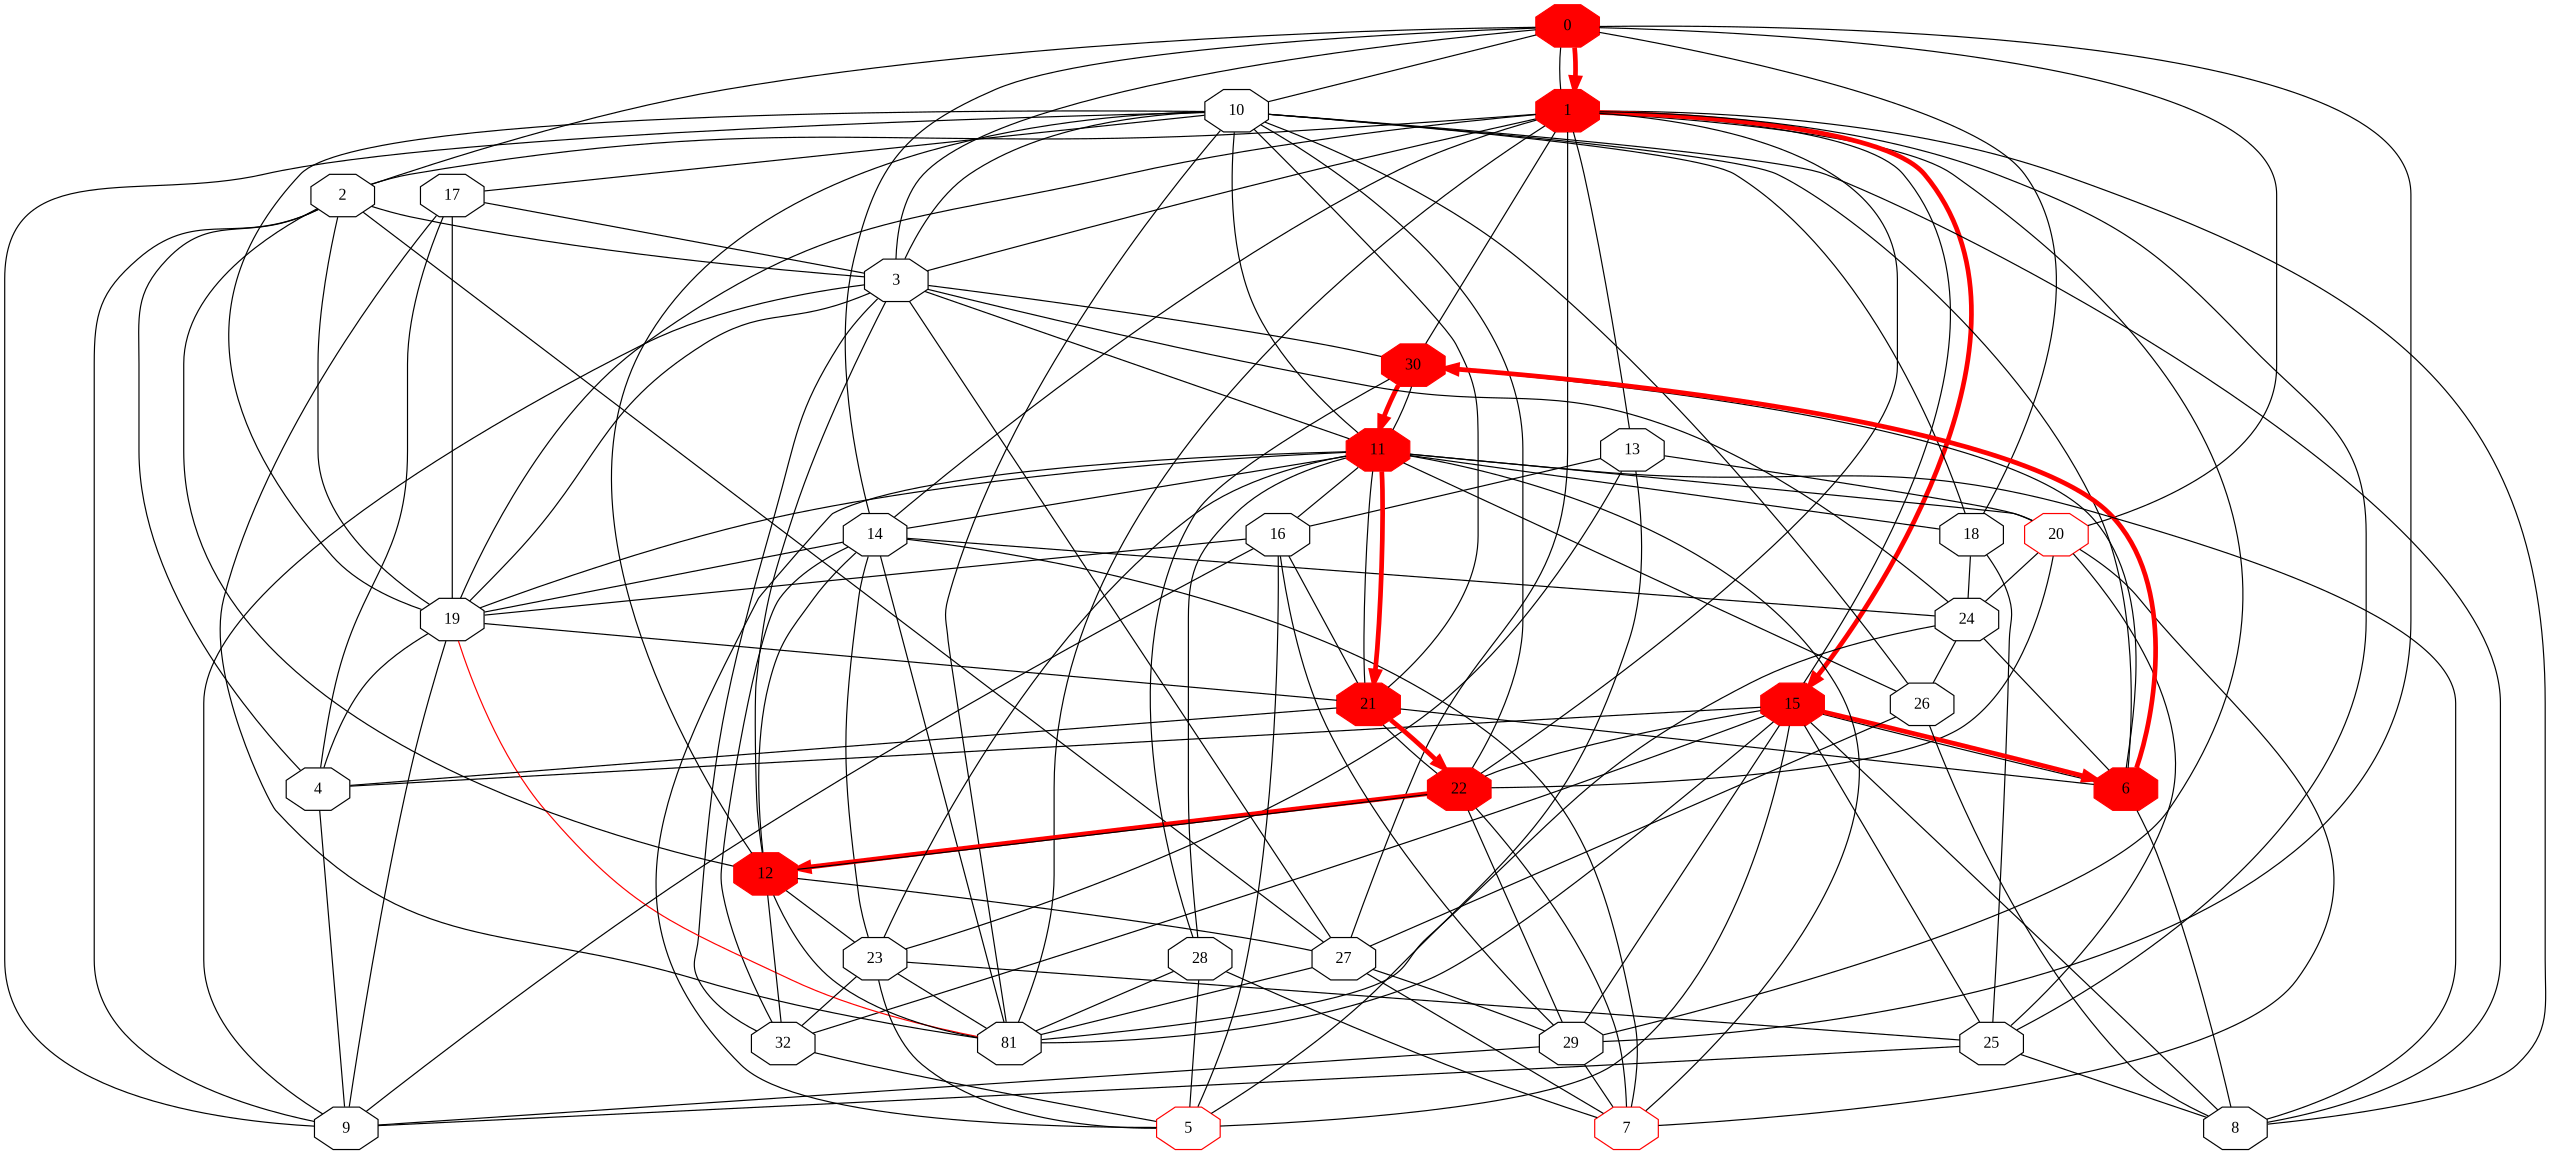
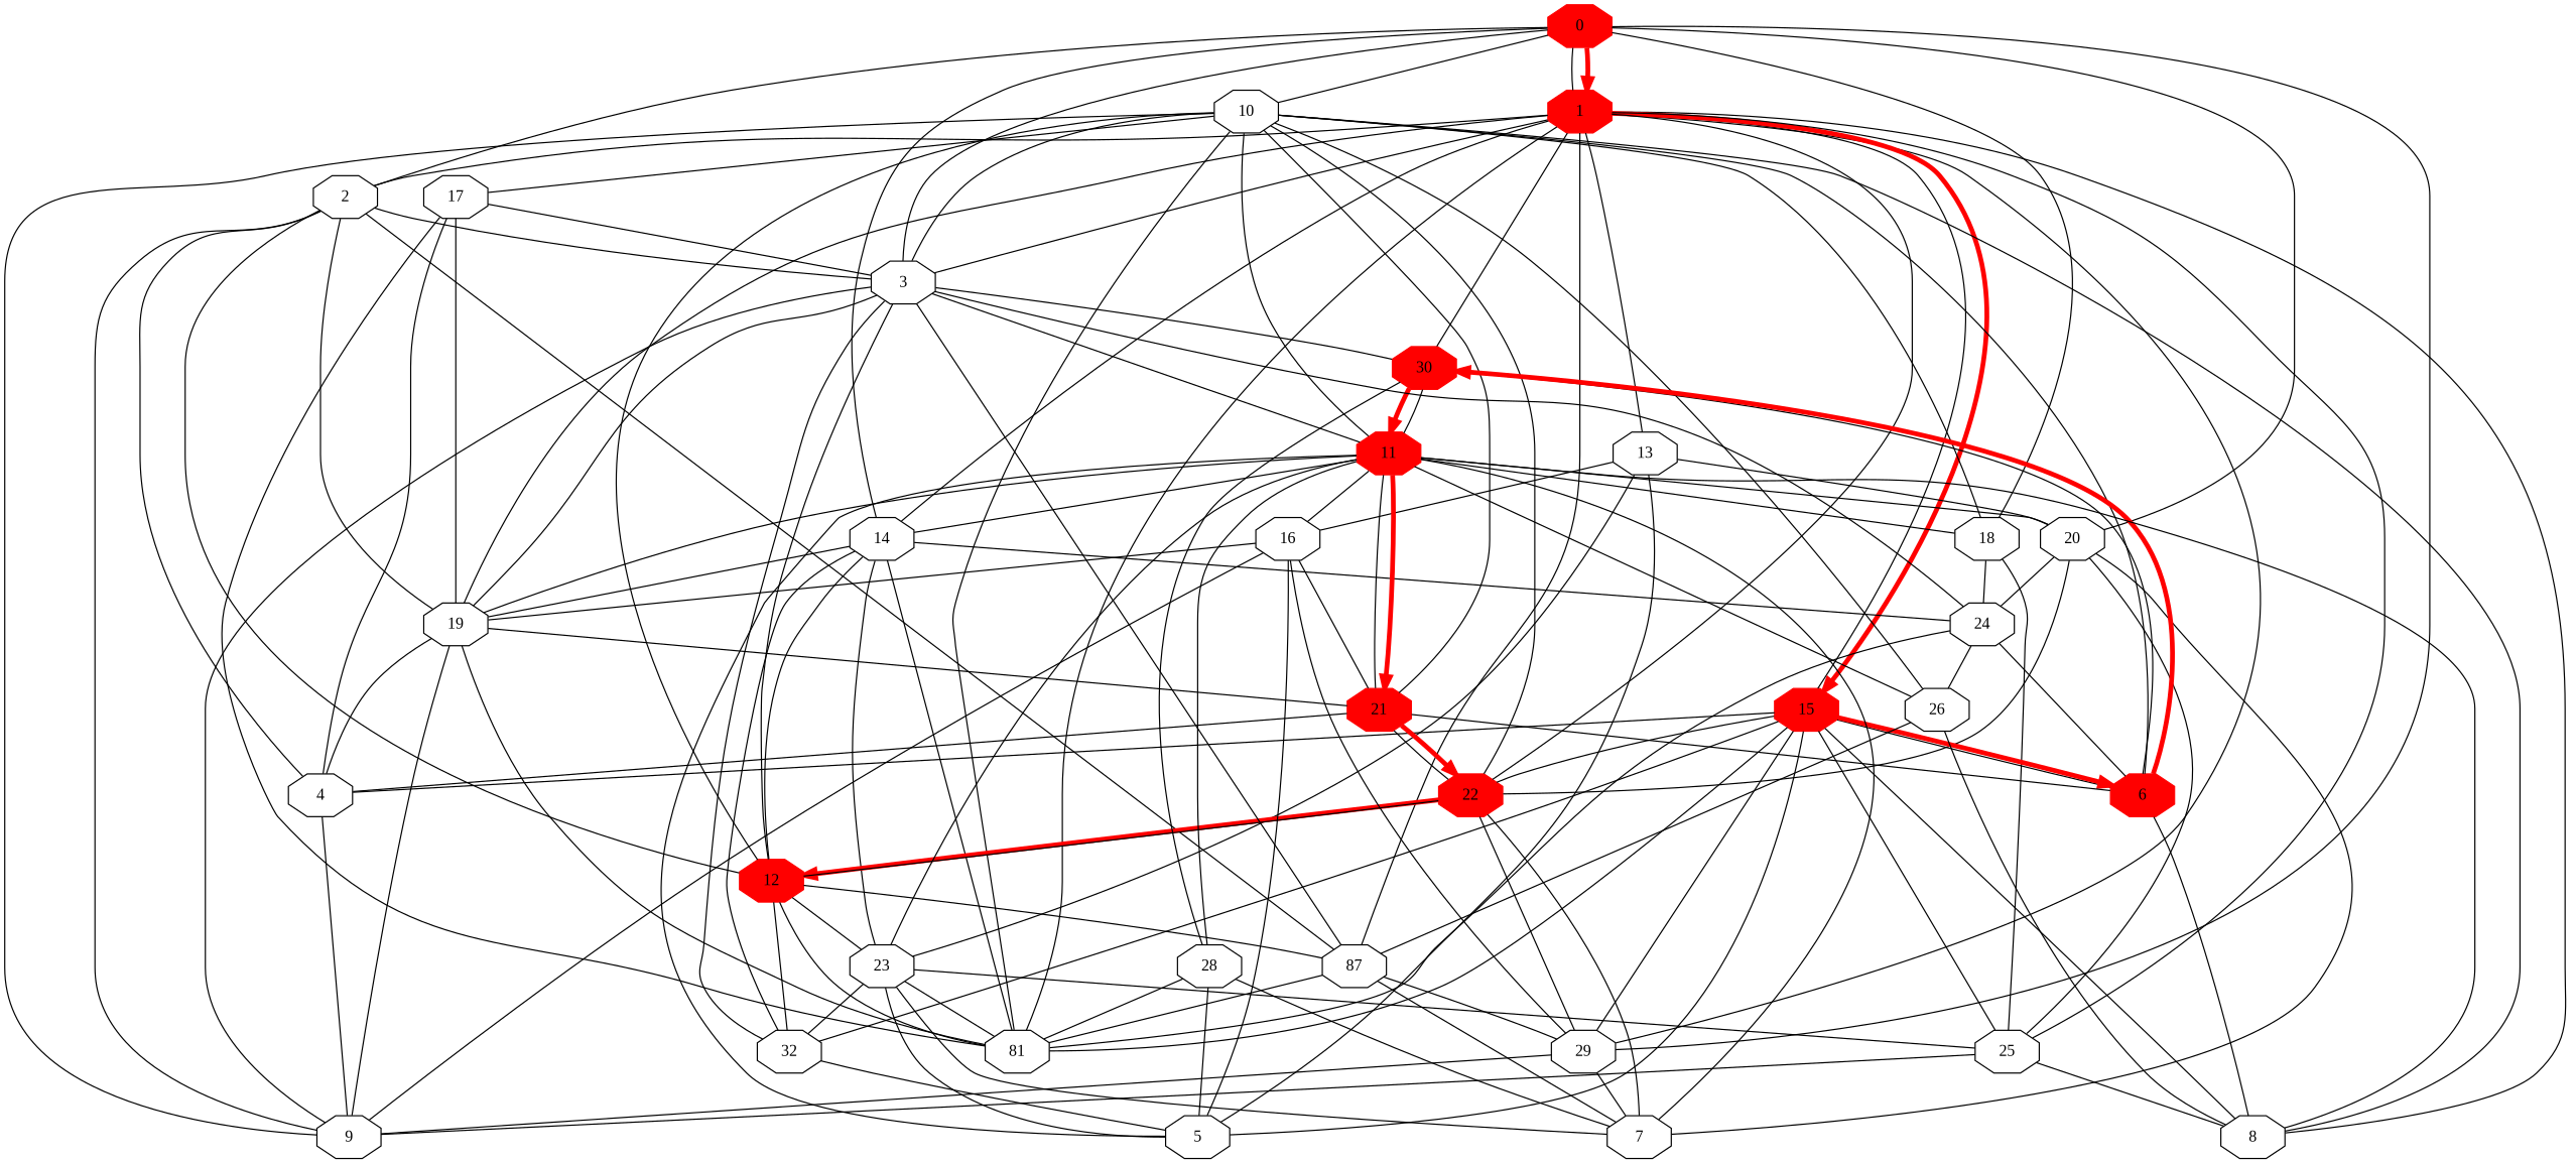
  digraph {
    fontname="Liberation Serif"
    node [fontname="Liberation Serif" shape=octagon]
    edge [arrowhead=none fontname="Liberation Serif"]
    0 [color=red fillcolor=red style=filled]
    1 [color=red fillcolor=red style=filled]
    2
    3
    10
    14
    18
-   20 [color=red]
+   20
    29
    8
    13
    15 [color=red fillcolor=red style=filled]
    19
    22 [color=red fillcolor=red style=filled]
    25
-   27
+   27 [label=87]
    30 [color=red fillcolor=red style=filled]
    n18 [label=81]
    4
    9
    32
    6 [color=red fillcolor=red style=filled]
    11 [color=red fillcolor=red style=filled]
    12 [color=red fillcolor=red style=filled]
    17
    21 [color=red fillcolor=red style=filled]
    26
-   7 [color=red]
+   7
    23
    24
-   5 [color=red]
+   5
    16
    28
    0 -> 1
    0 -> 1 [color=red penwidth=4 arrowhead=""]
    0 -> 2
    0 -> 3
    0 -> 10
    0 -> 14
    0 -> 18
    0 -> 20
    0 -> 29
    1 -> 2
    1 -> 3
    1 -> 14
    1 -> 29
    1 -> 8
    1 -> 13
    1 -> 15
    1 -> 15 [color=red penwidth=4 arrowhead=""]
    1 -> 19
    1 -> 22
    1 -> 25
    1 -> 27
    1 -> 30
    1 -> n18
    2 -> 3
    2 -> 27
    2 -> 4
    2 -> 9
    3 -> 30
    3 -> 9
    3 -> 32
    10 -> 3
    10 -> 18
    10 -> 8
-   10 -> 19
    10 -> 22
    10 -> n18
    10 -> 9
    10 -> 6
    10 -> 11
    10 -> 12
    10 -> 17
    10 -> 21
    10 -> 26
    14 -> 19
    14 -> n18
    14 -> 32
-   14 -> 7
+   23 -> 7
    14 -> 23
    14 -> 24
    18 -> 25
    18 -> 24
    20 -> 22
    20 -> 25
    20 -> 7
    20 -> 24
    29 -> 9
    29 -> 7
    13 -> 20
    13 -> 23
    13 -> 5
    13 -> 16
    15 -> 29
    15 -> 8
    15 -> 22
    15 -> 25
    15 -> n18
    15 -> 4
    15 -> 32
    15 -> 6
    15 -> 6 [color=red penwidth=4 arrowhead=""]
    15 -> 5
    19 -> 2
    19 -> 3
-   19 -> n18 [color=red]
+   19 -> n18
    19 -> 4
    19 -> 9
    19 -> 21
    22 -> 29
    22 -> 12 [color=red penwidth=4 arrowhead=""]
    22 -> 7
    25 -> 8
    25 -> 9
    27 -> 3
    27 -> 29
    27 -> n18
    27 -> 7
    30 -> 6
    30 -> 11 [color=red penwidth=4 arrowhead=""]
    4 -> 9
    32 -> 5
    6 -> 8
    6 -> 30 [color=red penwidth=4 arrowhead=""]
    11 -> 3
    11 -> 14
    11 -> 18
    11 -> 20
    11 -> 8
    11 -> 19
    11 -> 30
    11 -> 21
    11 -> 21 [color=red penwidth=4 arrowhead=""]
    11 -> 26
    11 -> 7
    11 -> 23
    11 -> 5
    11 -> 16
    11 -> 28
    12 -> 2
    12 -> 3
    12 -> 14
    12 -> 22
    12 -> 27
    12 -> n18
    12 -> 32
    12 -> 23
    17 -> 3
    17 -> 19
    17 -> n18
    17 -> 4
    21 -> 22
    21 -> 22 [color=red penwidth=4 arrowhead=""]
    21 -> 4
    21 -> 6
    26 -> 8
    26 -> 27
    23 -> 25
    23 -> n18
    23 -> 32
    23 -> 5
    24 -> 3
    24 -> n18
    24 -> 6
    24 -> 26
    16 -> 29
    16 -> 19
    16 -> 9
    16 -> 21
    16 -> 5
    28 -> 30
    28 -> n18
    28 -> 7
    28 -> 5
  }
